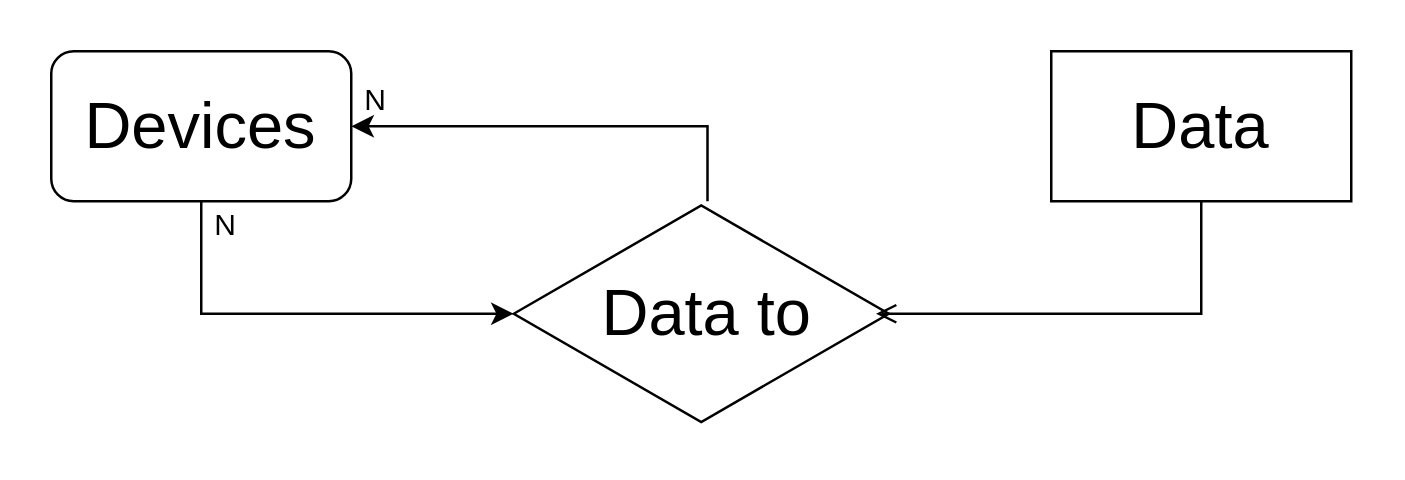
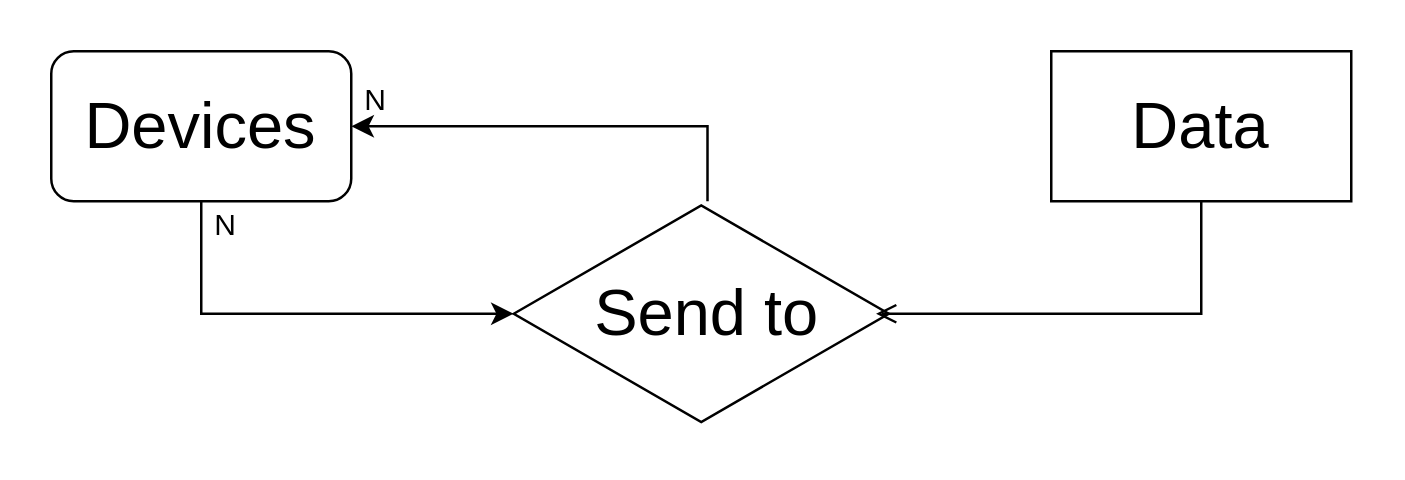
  <mxCell id="0" />
  <mxCell id="1" parent="0" />
  <mxCell id="2" value="" style="rounded=1;whiteSpace=wrap;html=1;" parent="1" vertex="1"><mxGeometry x="20" y="20" width="120" height="60" as="geometry" /></mxCell>
  <mxCell id="3" style="edgeStyle=orthogonalEdgeStyle;rounded=0;orthogonalLoop=1;jettySize=auto;html=1;entryX=0;entryY=0.5;entryDx=0;entryDy=0;" parent="1" source="4" target="10" edge="1"><mxGeometry relative="1" as="geometry"><mxPoint x="80" y="200" as="targetPoint" /><Array as="points"><mxPoint x="80" y="125" /></Array></mxGeometry></mxCell>
  <mxCell id="4" value="&lt;font style=&quot;font-size: 26px&quot;&gt;Devices&lt;/font&gt;" style="text;html=1;strokeColor=none;fillColor=none;align=center;verticalAlign=middle;whiteSpace=wrap;rounded=0;" parent="1" vertex="1"><mxGeometry x="20" y="20" width="120" height="60" as="geometry" /></mxCell>
  <mxCell id="5" value="" style="html=1;whiteSpace=wrap;aspect=fixed;shape=isoRectangle;" parent="1" vertex="1"><mxGeometry x="205" y="80" width="150" height="90" as="geometry" /></mxCell>
  <mxCell id="6" value="" style="rounded=0;whiteSpace=wrap;html=1;" parent="1" vertex="1"><mxGeometry x="420" y="20" width="120" height="60" as="geometry" /></mxCell>
  <mxCell id="7" style="edgeStyle=orthogonalEdgeStyle;rounded=0;orthogonalLoop=1;jettySize=auto;html=1;entryX=0.935;entryY=0.5;entryDx=0;entryDy=0;entryPerimeter=0;endArrow=open;" parent="1" source="8" target="10" edge="1"><mxGeometry relative="1" as="geometry"><mxPoint x="440" y="170" as="targetPoint" /><Array as="points"><mxPoint x="480" y="125" /></Array></mxGeometry></mxCell>
  <mxCell id="8" value="&lt;font style=&quot;font-size: 26px&quot;&gt;Data&lt;/font&gt;" style="text;html=1;strokeColor=none;fillColor=none;align=center;verticalAlign=middle;whiteSpace=wrap;rounded=0;" parent="1" vertex="1"><mxGeometry x="420" y="20" width="120" height="60" as="geometry" /></mxCell>
  <mxCell id="9" style="edgeStyle=orthogonalEdgeStyle;rounded=0;orthogonalLoop=1;jettySize=auto;html=1;entryX=1;entryY=0.5;entryDx=0;entryDy=0;" parent="1" source="10" target="4" edge="1"><mxGeometry relative="1" as="geometry"><mxPoint x="180" y="50" as="targetPoint" /><Array as="points"><mxPoint x="283" y="50" /></Array></mxGeometry></mxCell>
- <mxCell id="10" value="&lt;font style=&quot;font-size: 26px&quot;&gt;Data to&lt;/font&gt;" style="text;html=1;strokeColor=none;fillColor=none;align=center;verticalAlign=middle;whiteSpace=wrap;rounded=0;" parent="1" vertex="1"><mxGeometry x="205" y="80" width="155" height="90" as="geometry" /></mxCell>
+ <mxCell id="10" value="&lt;font style=&quot;font-size: 26px&quot;&gt;Send to&lt;/font&gt;" style="text;html=1;strokeColor=none;fillColor=none;align=center;verticalAlign=middle;whiteSpace=wrap;rounded=0;" parent="1" vertex="1"><mxGeometry x="205" y="80" width="155" height="90" as="geometry" /></mxCell>
  <mxCell id="11" value="N" style="text;html=1;strokeColor=none;fillColor=none;align=center;verticalAlign=middle;whiteSpace=wrap;rounded=0;" parent="1" vertex="1"><mxGeometry x="70" y="80" width="40" height="20" as="geometry" /></mxCell>
  <mxCell id="12" value="N" style="text;html=1;strokeColor=none;fillColor=none;align=center;verticalAlign=middle;whiteSpace=wrap;rounded=0;" parent="1" vertex="1"><mxGeometry x="130" y="30" width="40" height="20" as="geometry" /></mxCell>
